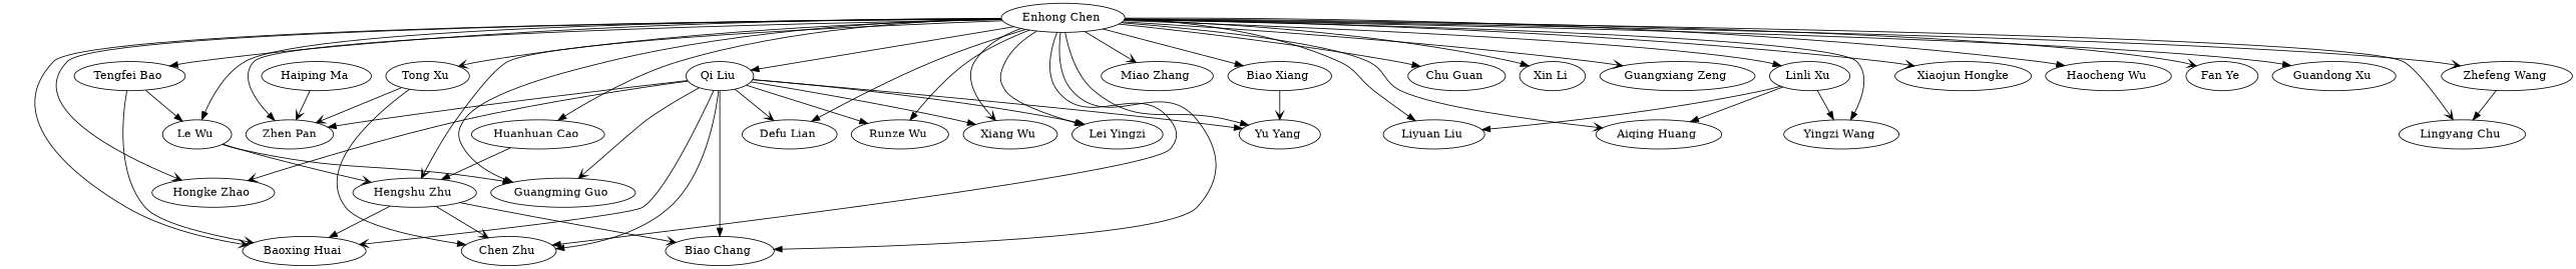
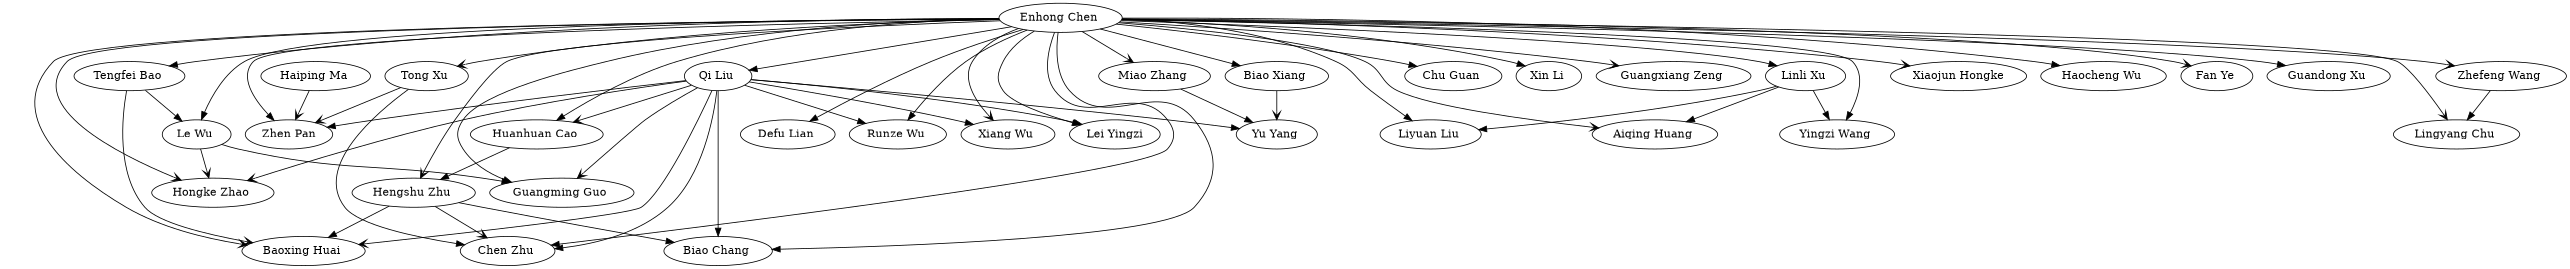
  strict digraph {
    edge [arrowhead=normal]
    "Enhong Chen "
    "Qi Liu "
    "Biao Chang "
    "Hengshu Zhu "
    "Miao Zhang "
    "Le Wu "
    "Huanhuan Cao "
    "Linli Xu "
    "Zhen Pan"
    "Hongke Zhao "
    "Liyuan Liu "
    "Chu Guan "
    "Xin Li "
    "Chen Zhu "
    "Aiqing Huang "
    "Guangxiang Zeng "
    "Tong Xu "
    "Tengfei Bao "
    "Lingyang Chu "
    "Guangming Guo "
    "Yingzi Wang "
    "Defu Lian "
    "Yu Yang "
    "Zhefeng Wang "
    "Biao Xiang "
    n26 [label="Xiaojun Hongke"]
    "Haocheng Wu "
    "Runze Wu "
    "Fan Ye "
    "Xiang Wu "
    "Guandong Xu "
    "Baoxing Huai "
    n33 [label="Lei Yingzi"]
    "Haiping Ma "
    "Enhong Chen " -> "Qi Liu "
    "Enhong Chen " -> "Biao Chang "
    "Enhong Chen " -> "Hengshu Zhu " [arrowhead=vee]
    "Enhong Chen " -> "Miao Zhang " [arrowhead=vee]
    "Enhong Chen " -> "Le Wu "
    "Enhong Chen " -> "Huanhuan Cao "
    "Enhong Chen " -> "Linli Xu "
    "Enhong Chen " -> "Zhen Pan"
    "Enhong Chen " -> "Hongke Zhao " [arrowhead=vee]
    "Enhong Chen " -> "Liyuan Liu "
    "Enhong Chen " -> "Chu Guan "
    "Enhong Chen " -> "Xin Li "
    "Enhong Chen " -> "Chen Zhu "
    "Enhong Chen " -> "Aiqing Huang " [arrowhead=vee]
    "Enhong Chen " -> "Guangxiang Zeng " [arrowhead=vee]
    "Enhong Chen " -> "Tong Xu " [arrowhead=vee]
    "Enhong Chen " -> "Tengfei Bao "
    "Enhong Chen " -> "Lingyang Chu " [arrowhead=vee]
    "Enhong Chen " -> "Guangming Guo "
    "Enhong Chen " -> "Yingzi Wang "
    "Enhong Chen " -> "Defu Lian "
-   "Enhong Chen " -> "Yu Yang "
+   "Miao Zhang " -> "Yu Yang "
    "Enhong Chen " -> "Zhefeng Wang " [arrowhead=vee]
    "Enhong Chen " -> "Biao Xiang "
    "Enhong Chen " -> n26 [arrowhead=vee]
    "Enhong Chen " -> "Haocheng Wu "
    "Enhong Chen " -> "Runze Wu "
    "Enhong Chen " -> "Fan Ye " [arrowhead=vee]
    "Enhong Chen " -> "Xiang Wu " [arrowhead=vee]
    "Enhong Chen " -> "Guandong Xu "
    "Enhong Chen " -> "Baoxing Huai " [arrowhead=vee]
    "Enhong Chen " -> n33
    "Qi Liu " -> "Biao Chang "
    "Qi Liu " -> "Zhen Pan"
    "Qi Liu " -> "Hongke Zhao " [arrowhead=vee]
    "Qi Liu " -> "Chen Zhu "
    "Qi Liu " -> "Guangming Guo " [arrowhead=vee]
-   "Qi Liu " -> "Defu Lian " [arrowhead=vee]
+   "Qi Liu " -> "Huanhuan Cao " [arrowhead=vee]
    "Qi Liu " -> "Yu Yang "
    "Qi Liu " -> "Runze Wu "
    "Qi Liu " -> "Xiang Wu "
    "Qi Liu " -> "Baoxing Huai " [arrowhead=vee]
    "Qi Liu " -> n33
-   "Hengshu Zhu " -> "Biao Chang " [arrowhead=vee]
+   "Hengshu Zhu " -> "Biao Chang "
    "Hengshu Zhu " -> "Chen Zhu " [arrowhead=vee]
    "Hengshu Zhu " -> "Baoxing Huai "
-   "Le Wu " -> "Hengshu Zhu " [arrowhead=vee]
+   "Le Wu " -> "Hongke Zhao " [arrowhead=vee]
    "Le Wu " -> "Guangming Guo "
    "Huanhuan Cao " -> "Hengshu Zhu "
    "Linli Xu " -> "Liyuan Liu "
    "Linli Xu " -> "Aiqing Huang "
    "Linli Xu " -> "Yingzi Wang "
    "Tong Xu " -> "Zhen Pan" [arrowhead=vee]
    "Tong Xu " -> "Chen Zhu "
    "Tengfei Bao " -> "Le Wu "
    "Tengfei Bao " -> "Baoxing Huai " [arrowhead=vee]
    "Zhefeng Wang " -> "Lingyang Chu "
    "Biao Xiang " -> "Yu Yang " [arrowhead=vee]
    "Haiping Ma " -> "Zhen Pan" [arrowhead=vee]
  }
